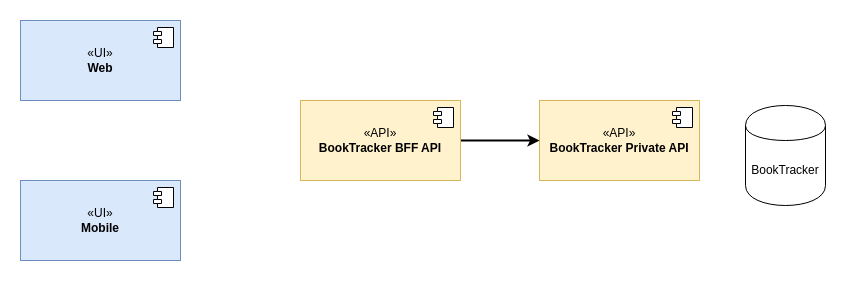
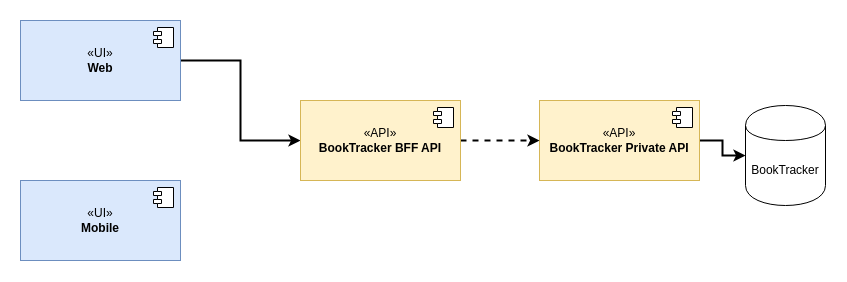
  <mxCell id="0" />
  <mxCell id="1" parent="0" />
+ <mxCell id="2" style="edgeStyle=orthogonalEdgeStyle;rounded=0;orthogonalLoop=1;jettySize=auto;html=1;strokeWidth=2;" parent="1" source="3" target="5" edge="1"><mxGeometry relative="1" as="geometry" /></mxCell>
  <mxCell id="3" value="«API»&lt;br&gt;&lt;b&gt;BookTracker Private API&lt;/b&gt;" style="html=1;dropTarget=0;whiteSpace=wrap;fillColor=#fff2cc;strokeColor=#d6b656;" parent="1" vertex="1"><mxGeometry x="539" y="100" width="160" height="80" as="geometry" /></mxCell>
  <mxCell id="4" value="" style="shape=module;jettyWidth=8;jettyHeight=4;" parent="3" vertex="1"><mxGeometry x="1" width="20" height="20" relative="1" as="geometry"><mxPoint x="-27" y="7" as="offset" /></mxGeometry></mxCell>
  <mxCell id="5" value="BookTracker" style="shape=cylinder;whiteSpace=wrap;html=1;boundedLbl=1;backgroundOutline=1;" parent="1" vertex="1"><mxGeometry x="745" y="105" width="80" height="100" as="geometry" /></mxCell>
+ <mxCell id="6" style="edgeStyle=orthogonalEdgeStyle;rounded=0;orthogonalLoop=1;jettySize=auto;html=1;strokeWidth=2;" parent="1" source="7" target="12" edge="1"><mxGeometry relative="1" as="geometry" /></mxCell>
  <mxCell id="7" value="«UI»&lt;br&gt;&lt;b&gt;Web&lt;/b&gt;" style="html=1;dropTarget=0;whiteSpace=wrap;fillColor=#dae8fc;strokeColor=#6c8ebf;" parent="1" vertex="1"><mxGeometry x="20" y="20" width="160" height="80" as="geometry" /></mxCell>
  <mxCell id="8" value="" style="shape=module;jettyWidth=8;jettyHeight=4;" parent="7" vertex="1"><mxGeometry x="1" width="20" height="20" relative="1" as="geometry"><mxPoint x="-27" y="7" as="offset" /></mxGeometry></mxCell>
  <mxCell id="9" value="«UI»&lt;br&gt;&lt;b&gt;Mobile&lt;/b&gt;" style="html=1;dropTarget=0;whiteSpace=wrap;fillColor=#dae8fc;strokeColor=#6c8ebf;" parent="1" vertex="1"><mxGeometry x="20" y="180" width="160" height="80" as="geometry" /></mxCell>
  <mxCell id="10" value="" style="shape=module;jettyWidth=8;jettyHeight=4;" parent="9" vertex="1"><mxGeometry x="1" width="20" height="20" relative="1" as="geometry"><mxPoint x="-27" y="7" as="offset" /></mxGeometry></mxCell>
- <mxCell id="11" style="edgeStyle=orthogonalEdgeStyle;rounded=0;orthogonalLoop=1;jettySize=auto;html=1;strokeWidth=2;" parent="1" source="12" target="3" edge="1"><mxGeometry relative="1" as="geometry" /></mxCell>
+ <mxCell id="11" style="edgeStyle=orthogonalEdgeStyle;rounded=0;orthogonalLoop=1;jettySize=auto;html=1;strokeWidth=2;dashed=1;" parent="1" source="12" target="3" edge="1"><mxGeometry relative="1" as="geometry" /></mxCell>
  <mxCell id="12" value="«API»&lt;br&gt;&lt;b&gt;BookTracker BFF API&lt;/b&gt;" style="html=1;dropTarget=0;whiteSpace=wrap;fillColor=#fff2cc;strokeColor=#d6b656;" parent="1" vertex="1"><mxGeometry x="300" y="100" width="160" height="80" as="geometry" /></mxCell>
  <mxCell id="13" value="" style="shape=module;jettyWidth=8;jettyHeight=4;" parent="12" vertex="1"><mxGeometry x="1" width="20" height="20" relative="1" as="geometry"><mxPoint x="-27" y="7" as="offset" /></mxGeometry></mxCell>
